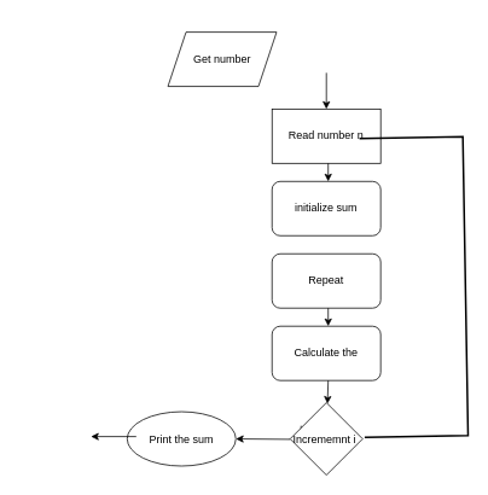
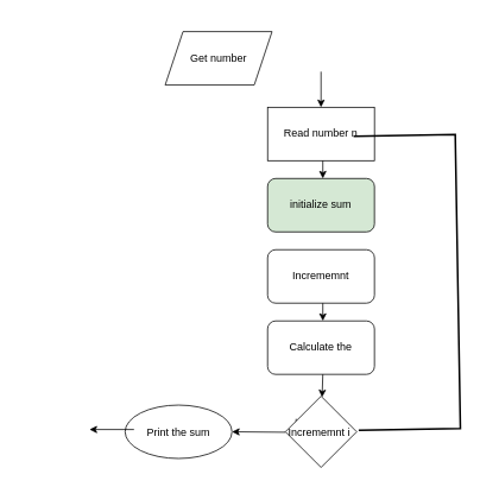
  <mxCell id="0" />
  <mxCell id="1" parent="0" />
  <mxCell id="2" value="" style="group" vertex="1" connectable="0" parent="1"><mxGeometry x="20" y="20" width="496.493" height="504.5" as="geometry" /></mxCell>
  <mxCell id="3" value="Get number" style="shape=parallelogram;perimeter=parallelogramPerimeter;whiteSpace=wrap;html=1;fixedSize=1;" vertex="1" parent="2"><mxGeometry x="165" y="15" width="120" height="60" as="geometry" /></mxCell>
  <mxCell id="4" value="" style="endArrow=classic;html=1;rounded=0;" edge="1" parent="2"><mxGeometry width="50" height="50" relative="1" as="geometry"><mxPoint x="340" y="60" as="sourcePoint" /><mxPoint x="340" y="100" as="targetPoint" /></mxGeometry></mxCell>
  <mxCell id="5" value="Read number n" style="rounded=0;whiteSpace=wrap;html=1;" vertex="1" parent="2"><mxGeometry x="280" y="100" width="120" height="60" as="geometry" /></mxCell>
- <mxCell id="6" value="initialize sum" style="rounded=1;whiteSpace=wrap;html=1;" vertex="1" parent="2"><mxGeometry x="280" y="180" width="120" height="60" as="geometry" /></mxCell>
+ <mxCell id="6" value="initialize sum" style="rounded=1;whiteSpace=wrap;html=1;fillColor=#d5e8d4;" vertex="1" parent="2"><mxGeometry x="280" y="180" width="120" height="60" as="geometry" /></mxCell>
  <mxCell id="7" value="" style="endArrow=classic;html=1;rounded=0;exitX=0.617;exitY=1;exitDx=0;exitDy=0;exitPerimeter=0;" edge="1" parent="2"><mxGeometry width="50" height="50" relative="1" as="geometry"><mxPoint x="342.02" y="160" as="sourcePoint" /><mxPoint x="342" y="180" as="targetPoint" /><Array as="points"><mxPoint x="341.98" y="160" /></Array></mxGeometry></mxCell>
- <mxCell id="8" value="Repeat" style="rounded=1;whiteSpace=wrap;html=1;" vertex="1" parent="2"><mxGeometry x="280" y="260" width="120" height="60" as="geometry" /></mxCell>
+ <mxCell id="8" value="Incrememnt" style="rounded=1;whiteSpace=wrap;html=1;" vertex="1" parent="2"><mxGeometry x="280" y="260" width="120" height="60" as="geometry" /></mxCell>
  <mxCell id="9" value="" style="endArrow=classic;html=1;rounded=0;exitX=0.617;exitY=1;exitDx=0;exitDy=0;exitPerimeter=0;" edge="1" parent="2"><mxGeometry width="50" height="50" relative="1" as="geometry"><mxPoint x="312.02" y="450" as="sourcePoint" /><mxPoint x="312" y="470" as="targetPoint" /><Array as="points"><mxPoint x="311.98" y="450" /></Array></mxGeometry></mxCell>
  <mxCell id="10" value="Calculate the" style="rounded=1;whiteSpace=wrap;html=1;" vertex="1" parent="2"><mxGeometry x="280" y="340" width="120" height="60" as="geometry" /></mxCell>
  <mxCell id="11" value="" style="endArrow=classic;html=1;rounded=0;exitX=0.617;exitY=1;exitDx=0;exitDy=0;exitPerimeter=0;" edge="1" parent="2"><mxGeometry width="50" height="50" relative="1" as="geometry"><mxPoint x="342.02" y="320" as="sourcePoint" /><mxPoint x="342" y="340" as="targetPoint" /><Array as="points"><mxPoint x="341.98" y="320" /></Array></mxGeometry></mxCell>
  <mxCell id="12" value="" style="endArrow=classic;html=1;rounded=0;exitX=0.617;exitY=1;exitDx=0;exitDy=0;exitPerimeter=0;" edge="1" parent="2" target="13"><mxGeometry width="50" height="50" relative="1" as="geometry"><mxPoint x="342.02" y="400" as="sourcePoint" /><mxPoint x="342" y="420" as="targetPoint" /><Array as="points"><mxPoint x="341.98" y="400" /></Array></mxGeometry></mxCell>
  <mxCell id="13" value="Incrememnt i&amp;nbsp;" style="rhombus;whiteSpace=wrap;html=1;" vertex="1" parent="2"><mxGeometry x="300" y="424.5" width="80" height="80" as="geometry" /></mxCell>
  <mxCell id="14" value="" style="strokeWidth=2;html=1;shape=mxgraph.flowchart.annotation_1;align=left;pointerEvents=1;rotation=-181;" vertex="1" parent="2"><mxGeometry x="379.43" y="131.67" width="114.19" height="330.29" as="geometry" /></mxCell>
  <mxCell id="15" value="Print the sum" style="ellipse;whiteSpace=wrap;html=1;" vertex="1" parent="2"><mxGeometry x="120" y="434.5" width="120" height="60" as="geometry" /></mxCell>
  <mxCell id="16" value="" style="endArrow=classic;html=1;rounded=0;exitX=0.383;exitY=0.017;exitDx=0;exitDy=0;exitPerimeter=0;entryX=1;entryY=0.5;entryDx=0;entryDy=0;" edge="1" parent="2" target="15"><mxGeometry width="50" height="50" relative="1" as="geometry"><mxPoint x="300" y="465.01" as="sourcePoint" /><mxPoint x="250" y="464" as="targetPoint" /></mxGeometry></mxCell>
  <mxCell id="17" value="" style="endArrow=classic;html=1;rounded=0;" edge="1" parent="2"><mxGeometry width="50" height="50" relative="1" as="geometry"><mxPoint x="130" y="461.96" as="sourcePoint" /><mxPoint x="80" y="461.96" as="targetPoint" /></mxGeometry></mxCell>
